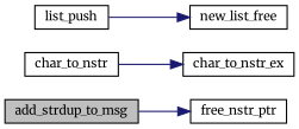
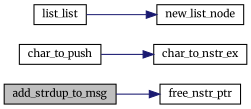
  digraph {
    fontname=Merriweather
    rankdir=LR
    node [color=black fillcolor=white fontname=Merriweather fontsize=10 shape=record style=filled]
    edge [color=midnightblue fontname=Merriweather fontsize=10 labelfontname=Helvetica labelfontsize=10 style=solid]
    n1 [fillcolor=grey75 fontcolor=black height=0.2 label=add_strdup_to_msg width=0.4]
    n2 [height=0.2 label=free_nstr_ptr width=0.4]
-   n3 [height=0.2 label=char_to_nstr width=0.4]
+   n3 [height=0.2 label=char_to_push width=0.4]
    n4 [height=0.2 label=char_to_nstr_ex width=0.4]
-   n5 [height=0.2 label=list_push width=0.4]
-   n6 [height=0.2 label=new_list_free width=0.4]
+   n5 [height=0.2 label=list_list width=0.4]
+   n6 [height=0.2 label=new_list_node width=0.4]
    n1 -> n2
    n3 -> n4
    n5 -> n6
  }
